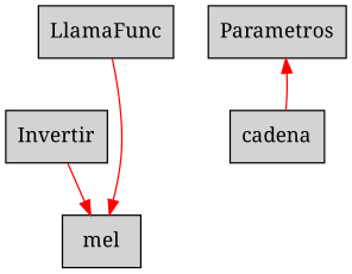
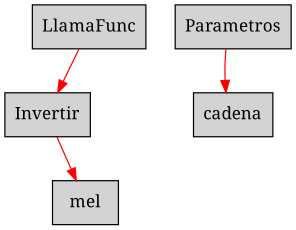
  digraph {
    fontname="Noto Serif"
    node [fontname="Noto Serif" shape=box style=filled]
    edge [color=red fontname="Noto Serif"]
    n1 [label=LlamaFunc]
    n2 [label=Invertir]
    n3 [label=mel]
    n4 [label=Parametros]
    n5 [label=cadena]
-   n1 -> n3
+   n1 -> n2
    n2 -> n3
-   n5 -> n4
+   n4 -> n5
  }
